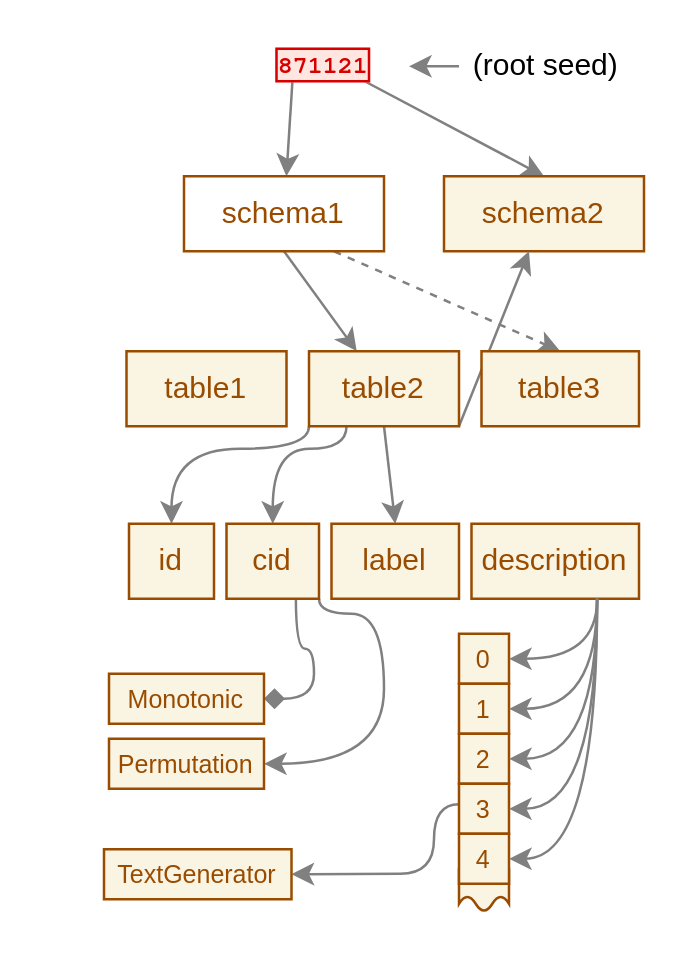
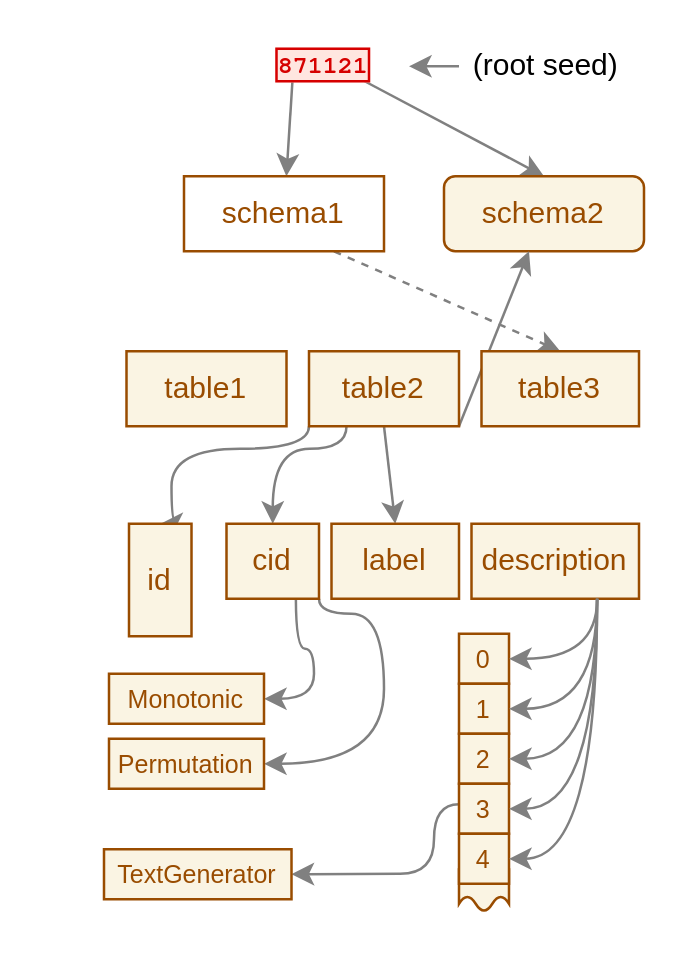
  <mxCell id="0" />
  <mxCell id="1" parent="0" />
  <mxCell id="2" value="" style="verticalLabelPosition=bottom;verticalAlign=top;html=1;shape=mxgraph.basic.wave2;dy=0.3;rotation=0;fillColor=#FAF4E3;strokeColor=#994C00;fontColor=#994C00;" parent="1" vertex="1"><mxGeometry x="183" y="344" width="20" height="20" as="geometry" /></mxCell>
  <mxCell id="3" value="" style="rounded=0;orthogonalLoop=1;jettySize=auto;html=1;exitX=0.25;exitY=1;exitDx=0;exitDy=0;fontFamily=FreeMono;labelBackgroundColor=#FAF7FF;fontStyle=1;fontColor=#936BFF;fontSize=10;labelBorderColor=#936BFF;spacing=2;strokeWidth=1;strokeColor=#808080;" parent="1" source="5" target="8" edge="1"><mxGeometry relative="1" as="geometry" /></mxCell>
  <mxCell id="4" value="" style="rounded=0;orthogonalLoop=1;jettySize=auto;html=1;exitX=0.75;exitY=1;exitDx=0;exitDy=0;entryX=0.5;entryY=0;entryDx=0;entryDy=0;fontFamily=FreeMono;labelBackgroundColor=#FAF7FF;fontStyle=1;fontColor=#936BFF;fontSize=10;labelBorderColor=#936BFF;spacing=2;strokeWidth=1;strokeColor=#808080;" parent="1" source="5" target="9" edge="1"><mxGeometry relative="1" as="geometry" /></mxCell>
  <mxCell id="5" value="871121" style="text;html=1;strokeColor=none;fillColor=none;align=center;verticalAlign=middle;whiteSpace=wrap;rounded=0;fontFamily=FreeMono;labelBackgroundColor=#FFE6E0;fontStyle=1;fontColor=#D60000;fontSize=10;labelBorderColor=#D60000;spacing=2;strokeWidth=1;" parent="1" vertex="1"><mxGeometry x="104" y="20" width="50" height="10" as="geometry" /></mxCell>
- <mxCell id="6" value="" style="rounded=0;orthogonalLoop=1;jettySize=auto;html=1;exitX=0.5;exitY=1;exitDx=0;exitDy=0;fontFamily=FreeMono;fontStyle=1;labelBackgroundColor=#FAF7FF;fontColor=#936BFF;fontSize=10;labelBorderColor=#936BFF;spacing=2;strokeWidth=1;strokeColor=#808080;" parent="1" source="8" target="15" edge="1"><mxGeometry x="0.118" y="6" relative="1" as="geometry"><mxPoint as="offset" /></mxGeometry></mxCell>
  <mxCell id="7" value="" style="rounded=0;orthogonalLoop=1;jettySize=auto;html=1;exitX=0.75;exitY=1;exitDx=0;exitDy=0;entryX=0.5;entryY=0;entryDx=0;entryDy=0;fontFamily=FreeMono;fontStyle=1;labelBackgroundColor=#FAF7FF;fontColor=#936BFF;fontSize=10;labelBorderColor=#936BFF;spacing=2;strokeWidth=1;strokeColor=#808080;dashed=1;" parent="1" source="8" target="16" edge="1"><mxGeometry x="0.148" y="4" relative="1" as="geometry"><mxPoint as="offset" /></mxGeometry></mxCell>
  <mxCell id="8" value="schema1" style="rounded=0;whiteSpace=wrap;html=1;fillColor=#ffffff;strokeColor=#994C00;fontColor=#994C00;" parent="1" vertex="1"><mxGeometry x="73" y="70" width="80" height="30" as="geometry" /></mxCell>
- <mxCell id="9" value="schema2" style="rounded=0;whiteSpace=wrap;html=1;fillColor=#FAF4E3;strokeColor=#994C00;fontColor=#994C00;" parent="1" vertex="1"><mxGeometry x="177" y="70" width="80" height="30" as="geometry" /></mxCell>
+ <mxCell id="9" value="schema2" style="whiteSpace=wrap;html=1;fillColor=#FAF4E3;strokeColor=#994C00;fontColor=#994C00;rounded=1;" parent="1" vertex="1"><mxGeometry x="177" y="70" width="80" height="30" as="geometry" /></mxCell>
  <mxCell id="10" value="" style="rounded=0;orthogonalLoop=1;jettySize=auto;html=1;exitX=0.25;exitY=1;exitDx=0;exitDy=0;entryX=0.5;entryY=0;entryDx=0;entryDy=0;fontFamily=FreeMono;fontStyle=1;labelBackgroundColor=#FAF7FF;fontColor=#936BFF;fontSize=10;labelBorderColor=#936BFF;spacing=2;strokeWidth=1;edgeStyle=orthogonalEdgeStyle;curved=1;strokeColor=#808080;" parent="1" source="15" target="21" edge="1"><mxGeometry x="0.387" relative="1" as="geometry"><Array as="points"><mxPoint x="138" y="179" /><mxPoint x="109" y="179" /></Array><mxPoint as="offset" /></mxGeometry></mxCell>
  <mxCell id="11" value="" style="rounded=0;orthogonalLoop=1;jettySize=auto;html=1;exitX=0;exitY=1;exitDx=0;exitDy=0;entryX=0.5;entryY=0;entryDx=0;entryDy=0;fontFamily=FreeMono;fontStyle=1;labelBackgroundColor=#FAF7FF;fontColor=#936BFF;fontSize=10;labelBorderColor=#936BFF;spacing=2;strokeWidth=1;edgeStyle=orthogonalEdgeStyle;curved=1;strokeColor=#808080;" parent="1" source="15" target="17" edge="1"><mxGeometry x="0.562" y="9" relative="1" as="geometry"><Array as="points"><mxPoint x="123" y="179" /><mxPoint x="68" y="179" /></Array><mxPoint as="offset" /></mxGeometry></mxCell>
  <mxCell id="12" value="" style="rounded=0;orthogonalLoop=1;jettySize=auto;html=1;exitX=0.5;exitY=1;exitDx=0;exitDy=0;entryX=0.5;entryY=0;entryDx=0;entryDy=0;fontFamily=FreeMono;fontStyle=1;labelBackgroundColor=#FAF7FF;fontColor=#936BFF;fontSize=10;labelBorderColor=#936BFF;spacing=2;strokeWidth=1;strokeColor=#808080;" parent="1" source="15" target="18" edge="1"><mxGeometry x="-0.107" y="-5" relative="1" as="geometry"><mxPoint as="offset" /></mxGeometry></mxCell>
  <mxCell id="13" value="" style="rounded=0;orthogonalLoop=1;jettySize=auto;html=1;exitX=1;exitY=1;exitDx=0;exitDy=0;fontFamily=FreeMono;fontStyle=1;labelBackgroundColor=#FAF7FF;fontColor=#936BFF;fontSize=10;labelBorderColor=#936BFF;spacing=2;strokeWidth=1;strokeColor=#808080;" parent="1" source="15" target="9" edge="1"><mxGeometry x="0.288" y="10" relative="1" as="geometry"><mxPoint as="offset" /></mxGeometry></mxCell>
  <mxCell id="14" value="table1" style="rounded=0;whiteSpace=wrap;html=1;fillColor=#FAF4E3;strokeColor=#994C00;fontColor=#994C00;" parent="1" vertex="1"><mxGeometry x="50" y="140" width="64" height="30" as="geometry" /></mxCell>
  <mxCell id="15" value="table2" style="rounded=0;whiteSpace=wrap;html=1;fillColor=#FAF4E3;strokeColor=#994C00;fontColor=#994C00;" parent="1" vertex="1"><mxGeometry x="123" y="140" width="60" height="30" as="geometry" /></mxCell>
  <mxCell id="16" value="table3" style="rounded=0;whiteSpace=wrap;html=1;fillColor=#FAF4E3;strokeColor=#994C00;fontColor=#994C00;" parent="1" vertex="1"><mxGeometry x="192" y="140" width="63" height="30" as="geometry" /></mxCell>
- <mxCell id="17" value="id" style="rounded=0;whiteSpace=wrap;html=1;fillColor=#FAF4E3;strokeColor=#994C00;fontColor=#994C00;" parent="1" vertex="1"><mxGeometry x="51" y="209" width="34" height="30" as="geometry" /></mxCell>
+ <mxCell id="17" value="id" style="rounded=0;whiteSpace=wrap;html=1;fillColor=#FAF4E3;strokeColor=#994C00;fontColor=#994C00;" parent="1" vertex="1"><mxGeometry x="51" y="209" width="25" height="45" as="geometry" /></mxCell>
  <mxCell id="18" value="label" style="rounded=0;whiteSpace=wrap;html=1;fillColor=#FAF4E3;strokeColor=#994C00;fontColor=#994C00;" parent="1" vertex="1"><mxGeometry x="132" y="209" width="51" height="30" as="geometry" /></mxCell>
- <mxCell id="19" value="" style="edgeStyle=orthogonalEdgeStyle;rounded=0;orthogonalLoop=1;jettySize=auto;html=1;exitX=0.75;exitY=1;exitDx=0;exitDy=0;entryX=1;entryY=0.5;entryDx=0;entryDy=0;curved=1;fontFamily=FreeMono;fontStyle=1;labelBackgroundColor=#FAF7FF;fontColor=#936BFF;fontSize=10;labelBorderColor=#936BFF;spacing=2;strokeWidth=1;strokeColor=#808080;endArrow=diamond;" parent="1" source="21" target="23" edge="1"><mxGeometry x="-0.496" y="-24" relative="1" as="geometry"><mxPoint as="offset" /></mxGeometry></mxCell>
+ <mxCell id="19" value="" style="edgeStyle=orthogonalEdgeStyle;rounded=0;orthogonalLoop=1;jettySize=auto;html=1;exitX=0.75;exitY=1;exitDx=0;exitDy=0;entryX=1;entryY=0.5;entryDx=0;entryDy=0;curved=1;fontFamily=FreeMono;fontStyle=1;labelBackgroundColor=#FAF7FF;fontColor=#936BFF;fontSize=10;labelBorderColor=#936BFF;spacing=2;strokeWidth=1;strokeColor=#808080;" parent="1" source="21" target="23" edge="1"><mxGeometry x="-0.496" y="-24" relative="1" as="geometry"><mxPoint as="offset" /></mxGeometry></mxCell>
  <mxCell id="20" value="" style="edgeStyle=orthogonalEdgeStyle;rounded=0;orthogonalLoop=1;jettySize=auto;html=1;exitX=1;exitY=1;exitDx=0;exitDy=0;entryX=1;entryY=0.5;entryDx=0;entryDy=0;curved=1;fontFamily=FreeMono;fontStyle=1;labelBackgroundColor=#FAF7FF;fontColor=#936BFF;fontSize=10;labelBorderColor=#936BFF;spacing=2;strokeWidth=1;strokeColor=#808080;" parent="1" source="21" target="24" edge="1"><mxGeometry x="0.143" y="-7" relative="1" as="geometry"><Array as="points"><mxPoint x="127" y="245" /><mxPoint x="153" y="245" /><mxPoint x="153" y="305" /></Array><mxPoint as="offset" /></mxGeometry></mxCell>
  <mxCell id="21" value="cid" style="rounded=0;whiteSpace=wrap;html=1;fillColor=#FAF4E3;strokeColor=#994C00;fontColor=#994C00;" parent="1" vertex="1"><mxGeometry x="90" y="209" width="37" height="30" as="geometry" /></mxCell>
  <mxCell id="22" value="description" style="rounded=0;whiteSpace=wrap;html=1;fillColor=#FAF4E3;strokeColor=#994C00;fontColor=#994C00;" parent="1" vertex="1"><mxGeometry x="188" y="209" width="67" height="30" as="geometry" /></mxCell>
  <mxCell id="23" value="Monotonic" style="rounded=0;whiteSpace=wrap;html=1;fontSize=10;fillColor=#FAF4E3;strokeColor=#994C00;fontColor=#994C00;" parent="1" vertex="1"><mxGeometry x="43" y="269" width="62" height="20" as="geometry" /></mxCell>
  <mxCell id="24" value="Permutation" style="rounded=0;whiteSpace=wrap;html=1;fontSize=10;fillColor=#FAF4E3;strokeColor=#994C00;fontColor=#994C00;" parent="1" vertex="1"><mxGeometry x="43" y="295" width="62" height="20" as="geometry" /></mxCell>
  <mxCell id="25" value="0" style="rounded=0;whiteSpace=wrap;html=1;fontSize=10;fillColor=#FAF4E3;strokeColor=#994C00;fontColor=#994C00;" parent="1" vertex="1"><mxGeometry x="183" y="253" width="20" height="20" as="geometry" /></mxCell>
  <mxCell id="26" value="1" style="rounded=0;whiteSpace=wrap;html=1;fontSize=10;fillColor=#FAF4E3;strokeColor=#994C00;fontColor=#994C00;" parent="1" vertex="1"><mxGeometry x="183" y="273" width="20" height="20" as="geometry" /></mxCell>
  <mxCell id="27" value="2" style="rounded=0;whiteSpace=wrap;html=1;fontSize=10;fillColor=#FAF4E3;strokeColor=#994C00;fontColor=#994C00;" parent="1" vertex="1"><mxGeometry x="183" y="293" width="20" height="20" as="geometry" /></mxCell>
  <mxCell id="28" value="" style="edgeStyle=orthogonalEdgeStyle;rounded=0;orthogonalLoop=1;jettySize=auto;html=1;exitX=0;exitY=0.5;exitDx=0;exitDy=0;curved=1;fontFamily=FreeMono;fontStyle=1;labelBackgroundColor=#FAF7FF;fontColor=#936BFF;fontSize=10;labelBorderColor=#936BFF;spacing=2;strokeWidth=1;strokeColor=#808080;entryX=1;entryY=0.5;entryDx=0;entryDy=0;" parent="1" target="36" edge="1"><mxGeometry x="0.114" y="-13" relative="1" as="geometry"><mxPoint x="183" y="321.2" as="sourcePoint" /><mxPoint x="163" y="339" as="targetPoint" /><Array as="points"><mxPoint x="173" y="321" /><mxPoint x="173" y="349" /><mxPoint x="146" y="349" /></Array><mxPoint as="offset" /></mxGeometry></mxCell>
  <mxCell id="29" value="3" style="rounded=0;whiteSpace=wrap;html=1;fontSize=10;fillColor=#FAF4E3;strokeColor=#994C00;fontColor=#994C00;" parent="1" vertex="1"><mxGeometry x="183" y="313" width="20" height="20" as="geometry" /></mxCell>
  <mxCell id="30" value="4" style="rounded=0;whiteSpace=wrap;html=1;fontSize=10;fillColor=#FAF4E3;strokeColor=#994C00;fontColor=#994C00;" parent="1" vertex="1"><mxGeometry x="183" y="333" width="20" height="20" as="geometry" /></mxCell>
  <mxCell id="31" value="" style="edgeStyle=orthogonalEdgeStyle;rounded=0;orthogonalLoop=1;jettySize=auto;html=1;exitX=0.75;exitY=1;exitDx=0;exitDy=0;entryX=1;entryY=0.5;entryDx=0;entryDy=0;curved=1;fontFamily=FreeMono;fontStyle=1;labelBackgroundColor=#FAF7FF;fontColor=#936BFF;fontSize=10;labelBorderColor=#936BFF;spacing=2;strokeWidth=1;spacingLeft=0;strokeColor=#808080;" parent="1" source="22" target="25" edge="1"><mxGeometry x="0.302" relative="1" as="geometry"><mxPoint x="128" y="249" as="sourcePoint" /><mxPoint x="123" y="289" as="targetPoint" /><mxPoint as="offset" /></mxGeometry></mxCell>
  <mxCell id="32" value="" style="edgeStyle=orthogonalEdgeStyle;rounded=0;orthogonalLoop=1;jettySize=auto;html=1;exitX=0.75;exitY=1;exitDx=0;exitDy=0;entryX=1;entryY=0.5;entryDx=0;entryDy=0;curved=1;fontFamily=FreeMono;fontStyle=1;labelBackgroundColor=#FAF7FF;fontColor=#936BFF;fontSize=10;labelBorderColor=#936BFF;spacing=2;strokeWidth=1;spacingLeft=0;strokeColor=#808080;" parent="1" source="22" target="26" edge="1"><mxGeometry x="0.47" y="-4" relative="1" as="geometry"><mxPoint x="248" y="249" as="sourcePoint" /><mxPoint x="213" y="279" as="targetPoint" /><mxPoint as="offset" /></mxGeometry></mxCell>
  <mxCell id="33" value="" style="edgeStyle=orthogonalEdgeStyle;rounded=0;orthogonalLoop=1;jettySize=auto;html=1;exitX=0.75;exitY=1;exitDx=0;exitDy=0;entryX=1;entryY=0.5;entryDx=0;entryDy=0;curved=1;fontFamily=FreeMono;fontStyle=1;labelBackgroundColor=#FAF7FF;fontColor=#936BFF;fontSize=10;labelBorderColor=#936BFF;spacing=2;strokeWidth=1;spacingLeft=0;strokeColor=#808080;" parent="1" source="22" target="27" edge="1"><mxGeometry x="0.577" y="-8" relative="1" as="geometry"><mxPoint x="248" y="249" as="sourcePoint" /><mxPoint x="213" y="299" as="targetPoint" /><mxPoint as="offset" /></mxGeometry></mxCell>
  <mxCell id="34" value="" style="edgeStyle=orthogonalEdgeStyle;rounded=0;orthogonalLoop=1;jettySize=auto;html=1;exitX=0.75;exitY=1;exitDx=0;exitDy=0;entryX=1;entryY=0.5;entryDx=0;entryDy=0;curved=1;fontFamily=FreeMono;fontStyle=1;labelBackgroundColor=#FAF7FF;fontColor=#936BFF;fontSize=10;labelBorderColor=#936BFF;spacing=2;strokeWidth=1;spacingLeft=0;strokeColor=#808080;" parent="1" source="22" target="29" edge="1"><mxGeometry x="0.648" y="-11" relative="1" as="geometry"><mxPoint x="258" y="259" as="sourcePoint" /><mxPoint x="223" y="309" as="targetPoint" /><mxPoint as="offset" /></mxGeometry></mxCell>
  <mxCell id="35" value="" style="edgeStyle=orthogonalEdgeStyle;rounded=0;orthogonalLoop=1;jettySize=auto;html=1;exitX=0.75;exitY=1;exitDx=0;exitDy=0;entryX=1;entryY=0.5;entryDx=0;entryDy=0;curved=1;fontFamily=FreeMono;fontStyle=1;labelBackgroundColor=#FAF7FF;fontColor=#936BFF;fontSize=10;labelBorderColor=#936BFF;spacing=2;strokeWidth=1;spacingLeft=0;strokeColor=#808080;" parent="1" source="22" target="30" edge="1"><mxGeometry x="0.699" y="-14" relative="1" as="geometry"><mxPoint x="268" y="269" as="sourcePoint" /><mxPoint x="233" y="319" as="targetPoint" /><mxPoint as="offset" /></mxGeometry></mxCell>
  <mxCell id="36" value="TextGenerator" style="rounded=0;whiteSpace=wrap;html=1;fontSize=10;fillColor=#FAF4E3;strokeColor=#994C00;fontColor=#994C00;" parent="1" vertex="1"><mxGeometry x="41" y="339.2" width="75" height="20" as="geometry" /></mxCell>
  <mxCell id="37" style="edgeStyle=orthogonalEdgeStyle;rounded=0;orthogonalLoop=1;jettySize=auto;html=1;exitX=0;exitY=0.5;exitDx=0;exitDy=0;strokeColor=#808080;" parent="1" source="38" edge="1"><mxGeometry relative="1" as="geometry"><mxPoint x="163" y="26.091" as="targetPoint" /></mxGeometry></mxCell>
  <mxCell id="38" value="(root seed)" style="text;html=1;strokeColor=none;fillColor=none;align=center;verticalAlign=middle;whiteSpace=wrap;rounded=0;" parent="1" vertex="1"><mxGeometry x="183" y="21" width="70" height="10" as="geometry" /></mxCell>
  <mxCell id="39" value="" style="sketch=0;html=1;aspect=fixed;strokeColor=none;shadow=0;fillColor=#FFFFFF;verticalAlign=top;labelPosition=center;verticalLabelPosition=bottom;shape=mxgraph.gcp2.search;flipH=1;" parent="1" vertex="1"><mxGeometry x="20" y="300" width="20" height="20.2" as="geometry" /></mxCell>
